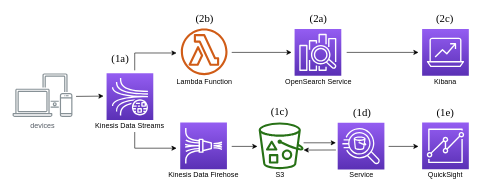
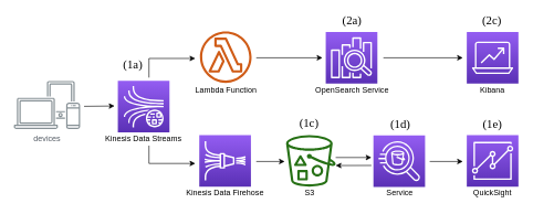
  <mxCell id="0" />
  <mxCell id="1" parent="0" />
  <mxCell id="2" value="" style="group" parent="1" vertex="1" connectable="0"><mxGeometry x="20" y="47" width="762" height="255" as="geometry" /></mxCell>
  <mxCell id="3" style="edgeStyle=none;rounded=0;orthogonalLoop=1;jettySize=auto;html=1;" parent="2" edge="1"><mxGeometry relative="1" as="geometry"><mxPoint x="152" y="113" as="targetPoint" /><mxPoint x="106" y="113.5" as="sourcePoint" /></mxGeometry></mxCell>
  <mxCell id="4" value="devices" style="outlineConnect=0;gradientColor=none;fontColor=#545B64;strokeColor=none;fillColor=#879196;dashed=0;verticalLabelPosition=bottom;verticalAlign=top;align=center;html=1;fontSize=12;fontStyle=0;aspect=fixed;shape=mxgraph.aws4.illustration_devices;pointerEvents=1" parent="2" vertex="1"><mxGeometry y="75" width="100" height="73" as="geometry" /></mxCell>
  <mxCell id="5" style="edgeStyle=orthogonalEdgeStyle;rounded=0;orthogonalLoop=1;jettySize=auto;html=1;" parent="2" source="8" edge="1"><mxGeometry relative="1" as="geometry"><mxPoint x="274" y="200" as="targetPoint" /><Array as="points"><mxPoint x="204" y="200" /></Array></mxGeometry></mxCell>
  <mxCell id="6" style="edgeStyle=orthogonalEdgeStyle;rounded=0;orthogonalLoop=1;jettySize=auto;html=1;" parent="2" edge="1"><mxGeometry relative="1" as="geometry"><mxPoint x="204" y="70" as="sourcePoint" /><mxPoint x="274" y="41" as="targetPoint" /><Array as="points"><mxPoint x="204" y="70" /><mxPoint x="204" y="41" /></Array></mxGeometry></mxCell>
  <mxCell id="7" value="" style="group" parent="2" vertex="1" connectable="0"><mxGeometry x="136" y="75" width="120" height="98" as="geometry" /></mxCell>
  <mxCell id="8" value="Kinesis Data Streams" style="text;html=1;strokeColor=none;fillColor=none;align=center;verticalAlign=middle;whiteSpace=wrap;rounded=0;" parent="7" vertex="1"><mxGeometry y="78" width="120" height="20" as="geometry" /></mxCell>
  <mxCell id="9" value="" style="outlineConnect=0;fontColor=#232F3E;gradientColor=#945DF2;gradientDirection=north;fillColor=#5A30B5;strokeColor=#ffffff;dashed=0;verticalLabelPosition=bottom;verticalAlign=top;align=center;html=1;fontSize=12;fontStyle=0;aspect=fixed;shape=mxgraph.aws4.resourceIcon;resIcon=mxgraph.aws4.kinesis_data_streams;" parent="7" vertex="1"><mxGeometry x="21" width="78" height="78" as="geometry" /></mxCell>
  <mxCell id="10" value="" style="group" parent="2" vertex="1" connectable="0"><mxGeometry x="254" y="157" width="508" height="98" as="geometry" /></mxCell>
  <mxCell id="11" value="" style="group" parent="10" vertex="1" connectable="0"><mxGeometry width="130" height="98" as="geometry" /></mxCell>
  <mxCell id="12" value="" style="outlineConnect=0;fontColor=#232F3E;gradientColor=#945DF2;gradientDirection=north;fillColor=#5A30B5;strokeColor=#ffffff;dashed=0;verticalLabelPosition=bottom;verticalAlign=top;align=center;html=1;fontSize=12;fontStyle=0;aspect=fixed;shape=mxgraph.aws4.resourceIcon;resIcon=mxgraph.aws4.kinesis_data_firehose;" parent="11" vertex="1"><mxGeometry x="26" width="78" height="78" as="geometry" /></mxCell>
  <mxCell id="13" value="Kinesis Data Firehose" style="text;html=1;strokeColor=none;fillColor=none;align=center;verticalAlign=middle;whiteSpace=wrap;rounded=0;" parent="11" vertex="1"><mxGeometry y="78" width="130" height="20" as="geometry" /></mxCell>
  <mxCell id="14" value="" style="group" parent="10" vertex="1" connectable="0"><mxGeometry x="112" width="396" height="98" as="geometry" /></mxCell>
  <mxCell id="15" style="edgeStyle=none;rounded=0;orthogonalLoop=1;jettySize=auto;html=1;" parent="14" edge="1"><mxGeometry relative="1" as="geometry"><mxPoint x="120" y="34.01" as="sourcePoint" /><mxPoint x="174" y="34" as="targetPoint" /></mxGeometry></mxCell>
  <mxCell id="16" value="" style="outlineConnect=0;fontColor=#232F3E;gradientColor=none;fillColor=#277116;strokeColor=none;dashed=0;verticalLabelPosition=bottom;verticalAlign=top;align=center;html=1;fontSize=12;fontStyle=0;aspect=fixed;pointerEvents=1;shape=mxgraph.aws4.bucket_with_objects;" parent="14" vertex="1"><mxGeometry x="45" width="75" height="78" as="geometry" /></mxCell>
  <mxCell id="17" style="edgeStyle=none;rounded=0;orthogonalLoop=1;jettySize=auto;html=1;" parent="14" edge="1"><mxGeometry relative="1" as="geometry"><mxPoint y="40" as="sourcePoint" /><mxPoint x="43" y="40" as="targetPoint" /></mxGeometry></mxCell>
  <mxCell id="18" style="edgeStyle=none;rounded=0;orthogonalLoop=1;jettySize=auto;html=1;" parent="14" edge="1"><mxGeometry relative="1" as="geometry"><mxPoint x="174" y="46" as="sourcePoint" /><mxPoint x="120" y="46.116" as="targetPoint" /></mxGeometry></mxCell>
  <mxCell id="19" style="edgeStyle=none;rounded=0;orthogonalLoop=1;jettySize=auto;html=1;" parent="14" edge="1"><mxGeometry relative="1" as="geometry"><mxPoint x="262" y="40" as="sourcePoint" /><mxPoint x="312" y="40" as="targetPoint" /></mxGeometry></mxCell>
  <mxCell id="20" value="S3" style="text;html=1;strokeColor=none;fillColor=none;align=center;verticalAlign=middle;whiteSpace=wrap;rounded=0;" parent="14" vertex="1"><mxGeometry x="66" y="78" width="30" height="20" as="geometry" /></mxCell>
  <mxCell id="21" value="" style="group" parent="14" vertex="1" connectable="0"><mxGeometry x="177" y="0.5" width="78" height="97.5" as="geometry" /></mxCell>
  <mxCell id="22" value="" style="outlineConnect=0;fontColor=#232F3E;gradientColor=#945DF2;gradientDirection=north;fillColor=#5A30B5;strokeColor=#ffffff;dashed=0;verticalLabelPosition=bottom;verticalAlign=top;align=center;html=1;fontSize=12;fontStyle=0;aspect=fixed;shape=mxgraph.aws4.resourceIcon;resIcon=mxgraph.aws4.athena;" parent="21" vertex="1"><mxGeometry width="78" height="78" as="geometry" /></mxCell>
  <mxCell id="23" value="Service" style="text;html=1;strokeColor=none;fillColor=none;align=center;verticalAlign=middle;whiteSpace=wrap;rounded=0;" parent="21" vertex="1"><mxGeometry x="10" y="77.5" width="60" height="20" as="geometry" /></mxCell>
  <mxCell id="24" value="" style="group" parent="14" vertex="1" connectable="0"><mxGeometry x="318" width="78" height="97" as="geometry" /></mxCell>
  <mxCell id="25" value="" style="outlineConnect=0;fontColor=#232F3E;gradientColor=#945DF2;gradientDirection=north;fillColor=#5A30B5;strokeColor=#ffffff;dashed=0;verticalLabelPosition=bottom;verticalAlign=top;align=center;html=1;fontSize=12;fontStyle=0;aspect=fixed;shape=mxgraph.aws4.resourceIcon;resIcon=mxgraph.aws4.quicksight;" parent="24" vertex="1"><mxGeometry width="78" height="78" as="geometry" /></mxCell>
  <mxCell id="26" value="QuickSight" style="text;html=1;strokeColor=none;fillColor=none;align=center;verticalAlign=middle;whiteSpace=wrap;rounded=0;" parent="24" vertex="1"><mxGeometry x="9" y="77" width="60" height="20" as="geometry" /></mxCell>
  <mxCell id="27" value="" style="group" parent="2" vertex="1" connectable="0"><mxGeometry x="267.5" width="494.5" height="100" as="geometry" /></mxCell>
  <mxCell id="28" style="edgeStyle=none;rounded=0;orthogonalLoop=1;jettySize=auto;html=1;" parent="27" edge="1"><mxGeometry relative="1" as="geometry"><mxPoint x="410.5" y="40" as="targetPoint" /><mxPoint x="290.5" y="40" as="sourcePoint" /></mxGeometry></mxCell>
  <mxCell id="29" value="" style="edgeStyle=none;rounded=0;orthogonalLoop=1;jettySize=auto;html=1;" parent="27" edge="1"><mxGeometry relative="1" as="geometry"><mxPoint x="198.5" y="40" as="targetPoint" /><mxPoint x="98.5" y="40" as="sourcePoint" /></mxGeometry></mxCell>
  <mxCell id="30" value="" style="group" parent="27" vertex="1" connectable="0"><mxGeometry width="105" height="99" as="geometry" /></mxCell>
  <mxCell id="31" value="" style="outlineConnect=0;fontColor=#232F3E;gradientColor=none;fillColor=#D05C17;strokeColor=none;dashed=0;verticalLabelPosition=bottom;verticalAlign=top;align=center;html=1;fontSize=12;fontStyle=0;aspect=fixed;pointerEvents=1;shape=mxgraph.aws4.lambda_function;" parent="30" vertex="1"><mxGeometry x="13.5" width="78" height="78" as="geometry" /></mxCell>
  <mxCell id="32" value="Lambda Function" style="text;html=1;strokeColor=none;fillColor=none;align=center;verticalAlign=middle;whiteSpace=wrap;rounded=0;" parent="30" vertex="1"><mxGeometry y="79" width="105" height="20" as="geometry" /></mxCell>
  <mxCell id="33" value="" style="group" parent="27" vertex="1" connectable="0"><mxGeometry x="180.5" y="1" width="130" height="98" as="geometry" /></mxCell>
  <mxCell id="34" value="" style="outlineConnect=0;fontColor=#232F3E;gradientColor=#945DF2;gradientDirection=north;fillColor=#5A30B5;strokeColor=#ffffff;dashed=0;verticalLabelPosition=bottom;verticalAlign=top;align=center;html=1;fontSize=12;fontStyle=0;aspect=fixed;shape=mxgraph.aws4.resourceIcon;resIcon=mxgraph.aws4.elasticsearch_service;" parent="33" vertex="1"><mxGeometry x="23" width="78" height="78" as="geometry" /></mxCell>
  <mxCell id="35" value="OpenSearch Service" style="text;html=1;strokeColor=none;fillColor=none;align=center;verticalAlign=middle;whiteSpace=wrap;rounded=0;" parent="33" vertex="1"><mxGeometry x="-2" y="78" width="130" height="20" as="geometry" /></mxCell>
  <mxCell id="36" value="" style="group" parent="27" vertex="1" connectable="0"><mxGeometry x="416.5" y="1" width="78" height="99" as="geometry" /></mxCell>
  <mxCell id="37" value="" style="outlineConnect=0;fontColor=#232F3E;gradientColor=#945DF2;gradientDirection=north;fillColor=#5A30B5;strokeColor=#ffffff;dashed=0;verticalLabelPosition=bottom;verticalAlign=top;align=center;html=1;fontSize=12;fontStyle=0;aspect=fixed;shape=mxgraph.aws4.resourceIcon;resIcon=mxgraph.aws4.analytics;" parent="36" vertex="1"><mxGeometry width="78" height="78" as="geometry" /></mxCell>
  <mxCell id="38" value="Kibana" style="text;html=1;strokeColor=none;fillColor=none;align=center;verticalAlign=middle;whiteSpace=wrap;rounded=0;" parent="36" vertex="1"><mxGeometry x="9" y="79" width="60" height="20" as="geometry" /></mxCell>
  <mxCell id="39" value="&lt;font face=&quot;Tahoma&quot; style=&quot;font-size: 18px&quot;&gt;(1a)&lt;/font&gt;" style="text;html=1;strokeColor=none;fillColor=none;align=center;verticalAlign=middle;whiteSpace=wrap;rounded=0;" parent="2" vertex="1"><mxGeometry x="160" y="40" width="40" height="20" as="geometry" /></mxCell>
  <mxCell id="40" value="&lt;font face=&quot;Tahoma&quot; style=&quot;font-size: 18px&quot;&gt;(1d)&lt;/font&gt;" style="text;html=1;strokeColor=none;fillColor=none;align=center;verticalAlign=middle;whiteSpace=wrap;rounded=0;" parent="1" vertex="1"><mxGeometry x="584" y="177" width="40" height="20" as="geometry" /></mxCell>
  <mxCell id="41" value="&lt;font face=&quot;Tahoma&quot; style=&quot;font-size: 18px&quot;&gt;(1e)&lt;/font&gt;" style="text;html=1;strokeColor=none;fillColor=none;align=center;verticalAlign=middle;whiteSpace=wrap;rounded=0;" parent="1" vertex="1"><mxGeometry x="723" y="178" width="40" height="20" as="geometry" /></mxCell>
  <mxCell id="42" value="&lt;font face=&quot;Tahoma&quot; style=&quot;font-size: 18px&quot;&gt;(1c)&lt;/font&gt;" style="text;html=1;strokeColor=none;fillColor=none;align=center;verticalAlign=middle;whiteSpace=wrap;rounded=0;" parent="1" vertex="1"><mxGeometry x="446" y="176" width="40" height="20" as="geometry" /></mxCell>
- <mxCell id="43" value="&lt;font face=&quot;Tahoma&quot; style=&quot;font-size: 18px&quot;&gt;(2b)&lt;/font&gt;" style="text;html=1;strokeColor=none;fillColor=none;align=center;verticalAlign=middle;whiteSpace=wrap;rounded=0;" parent="1" vertex="1"><mxGeometry x="321" y="21" width="40" height="20" as="geometry" /></mxCell>
  <mxCell id="44" value="&lt;font face=&quot;Tahoma&quot; style=&quot;font-size: 18px&quot;&gt;(2a)&lt;/font&gt;" style="text;html=1;strokeColor=none;fillColor=none;align=center;verticalAlign=middle;whiteSpace=wrap;rounded=0;" parent="1" vertex="1"><mxGeometry x="511" y="21" width="40" height="20" as="geometry" /></mxCell>
  <mxCell id="45" value="&lt;font face=&quot;Tahoma&quot; style=&quot;font-size: 18px&quot;&gt;(2c)&lt;/font&gt;" style="text;html=1;strokeColor=none;fillColor=none;align=center;verticalAlign=middle;whiteSpace=wrap;rounded=0;" parent="1" vertex="1"><mxGeometry x="722" y="20" width="40" height="20" as="geometry" /></mxCell>
